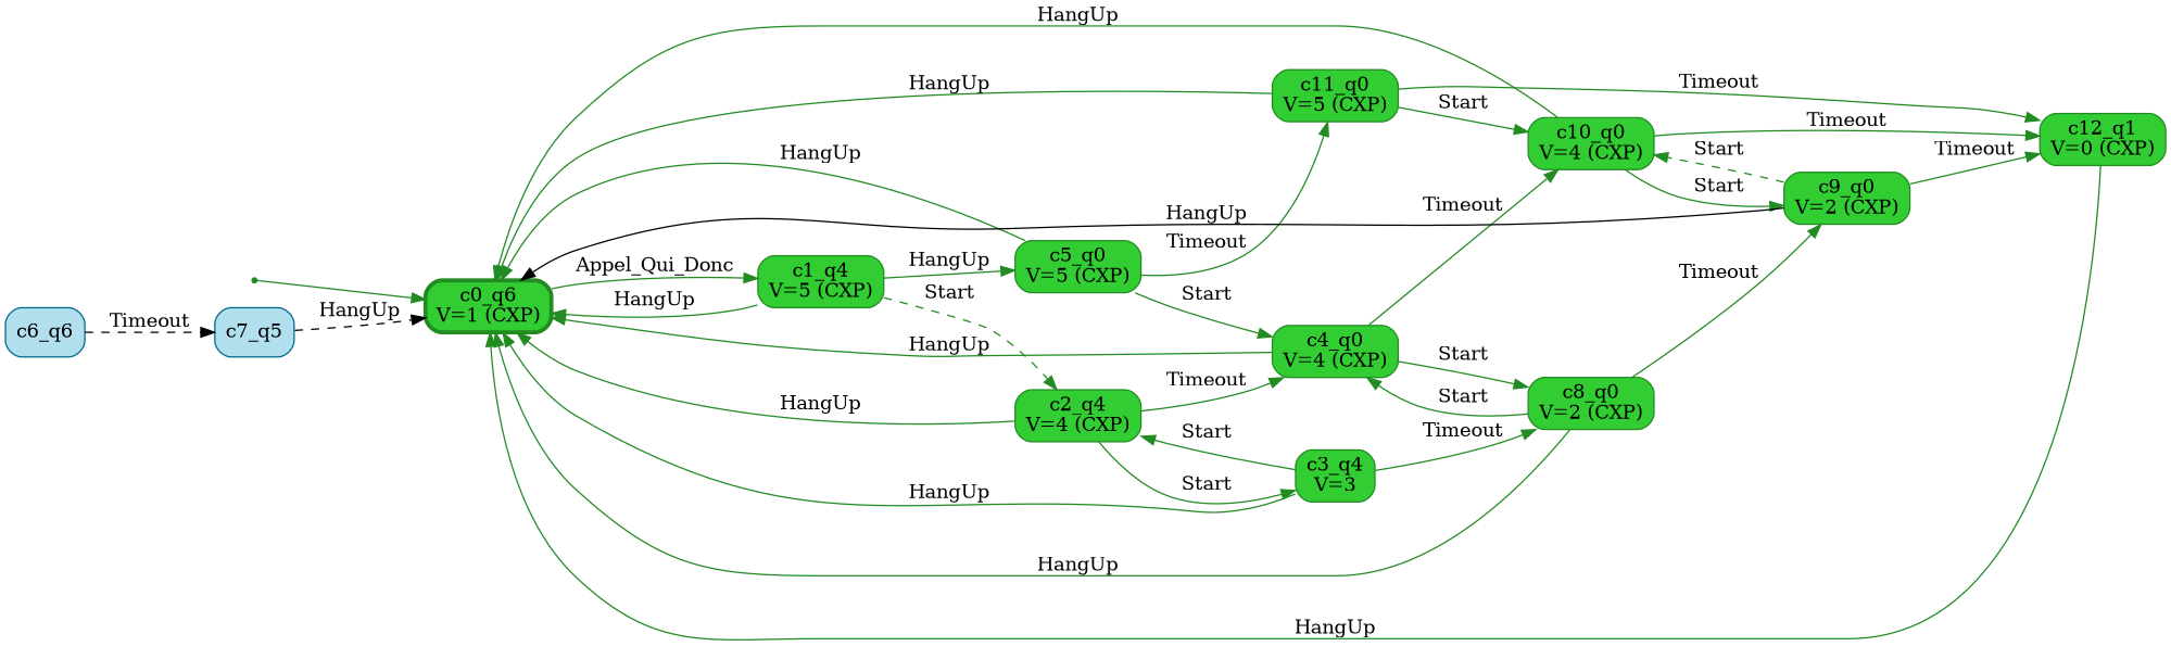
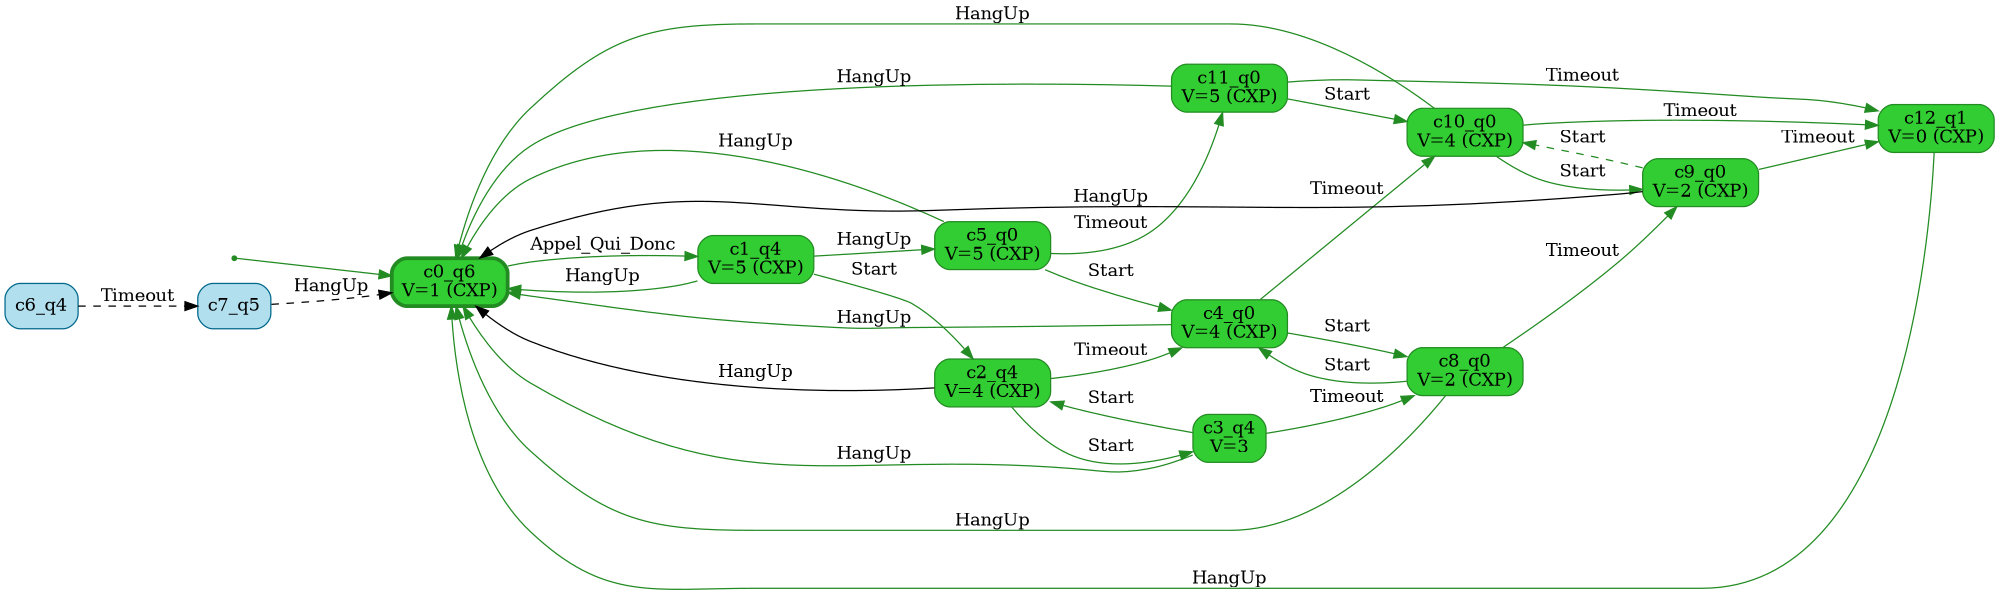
  digraph {
    rankdir=LR
    node [color=forestgreen shape=box fillcolor=limegreen style="rounded, filled"]
    edge [color=forestgreen]
    __invisible__ [shape=point fillcolor="" style=""]
    n2 [label="c0_q6\nV=1 (CXP)" penwidth=3]
    n3 [label="c1_q4\nV=5 (CXP)"]
    n4 [label="c2_q4\nV=4 (CXP)"]
    n5 [label="c5_q0\nV=5 (CXP)"]
    n6 [label="c4_q0\nV=4 (CXP)"]
    n7 [label="c3_q4\nV=3"]
    n8 [label="c11_q0\nV=5 (CXP)"]
    n9 [label="c8_q0\nV=2 (CXP)"]
    n10 [label="c10_q0\nV=4 (CXP)"]
    n11 [label="c9_q0\nV=2 (CXP)"]
    n12 [label="c12_q1\nV=0 (CXP)"]
-   n13 [color=deepskyblue4 fillcolor=lightblue2 label=c6_q6]
+   n13 [color=deepskyblue4 fillcolor=lightblue2 label=c6_q4]
    n14 [color=deepskyblue4 fillcolor=lightblue2 label=c7_q5]
    __invisible__ -> n2
    n2 -> n3 [label=Appel_Qui_Donc]
    n3 -> n2 [label=HangUp]
-   n3 -> n4 [label=Start style=dashed]
+   n3 -> n4 [label=Start]
    n3 -> n5 [label=HangUp]
-   n4 -> n2 [label=HangUp]
+   n4 -> n2 [color=black label=HangUp]
    n4 -> n6 [label=Timeout]
    n4 -> n7 [label=Start]
    n5 -> n2 [label=HangUp]
    n5 -> n6 [label=Start]
    n5 -> n8 [label=Timeout]
    n6 -> n2 [label=HangUp]
    n6 -> n9 [label=Start]
    n6 -> n10 [label=Timeout]
    n7 -> n2 [label=HangUp]
    n7 -> n4 [label=Start]
    n7 -> n9 [label=Timeout]
    n8 -> n2 [label=HangUp]
    n8 -> n10 [label=Start]
    n8 -> n12 [label=Timeout]
    n9 -> n2 [label=HangUp]
    n9 -> n6 [label=Start]
    n9 -> n11 [label=Timeout]
    n10 -> n2 [label=HangUp]
    n10 -> n11 [label=Start]
    n10 -> n12 [label=Timeout]
    n11 -> n2 [color=black label=HangUp]
    n11 -> n10 [label=Start style=dashed]
    n11 -> n12 [label=Timeout]
    n12 -> n2 [label=HangUp]
    n13 -> n14 [color=black label=Timeout style=dashed]
    n14 -> n2 [color=black label=HangUp style=dashed]
  }
